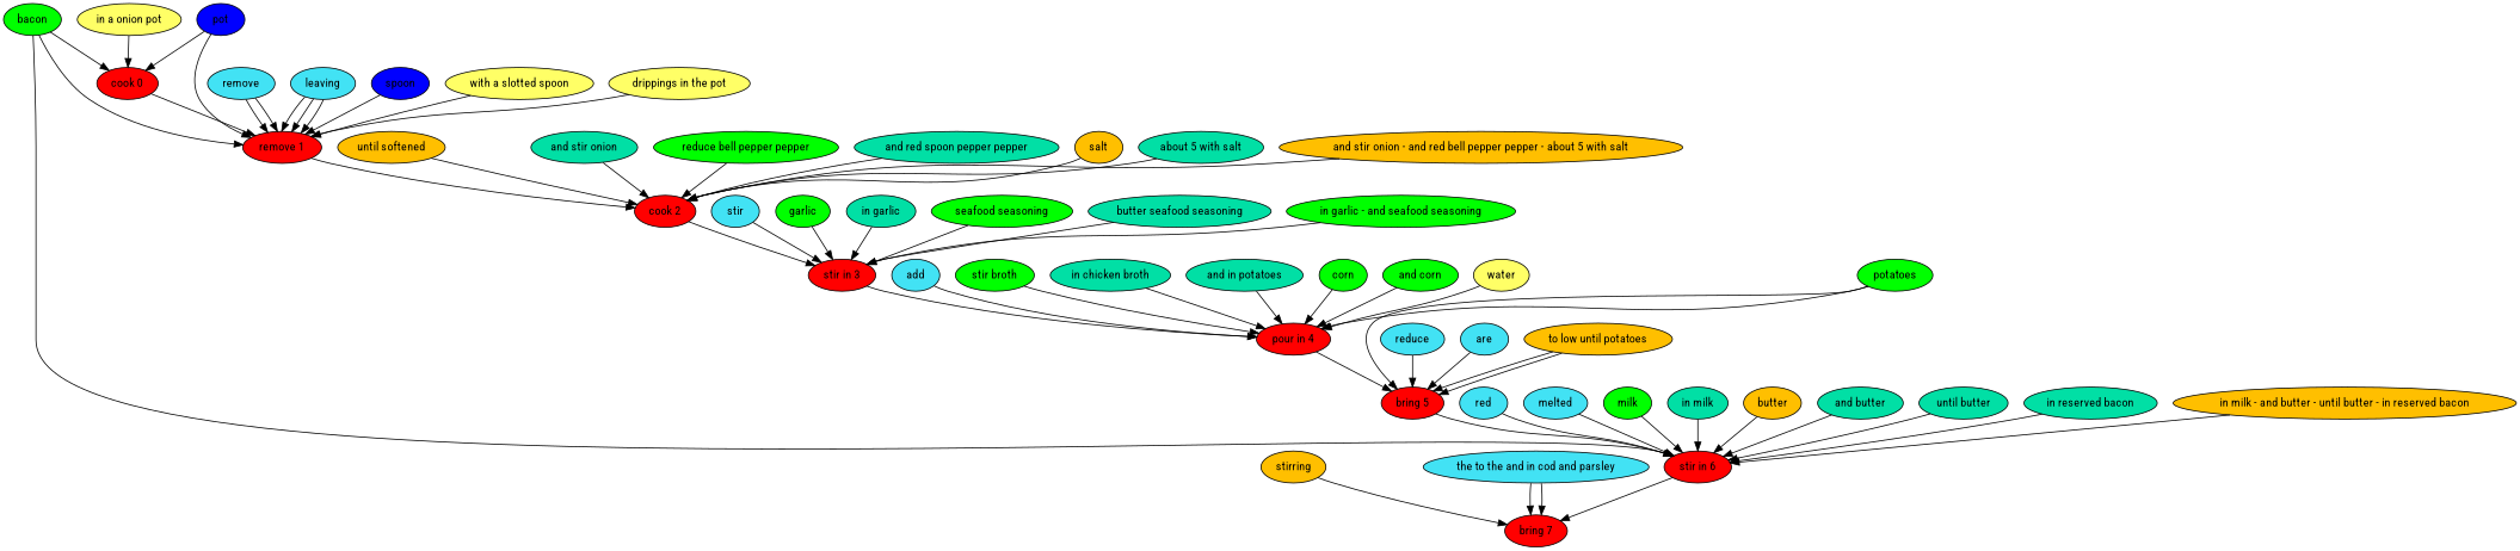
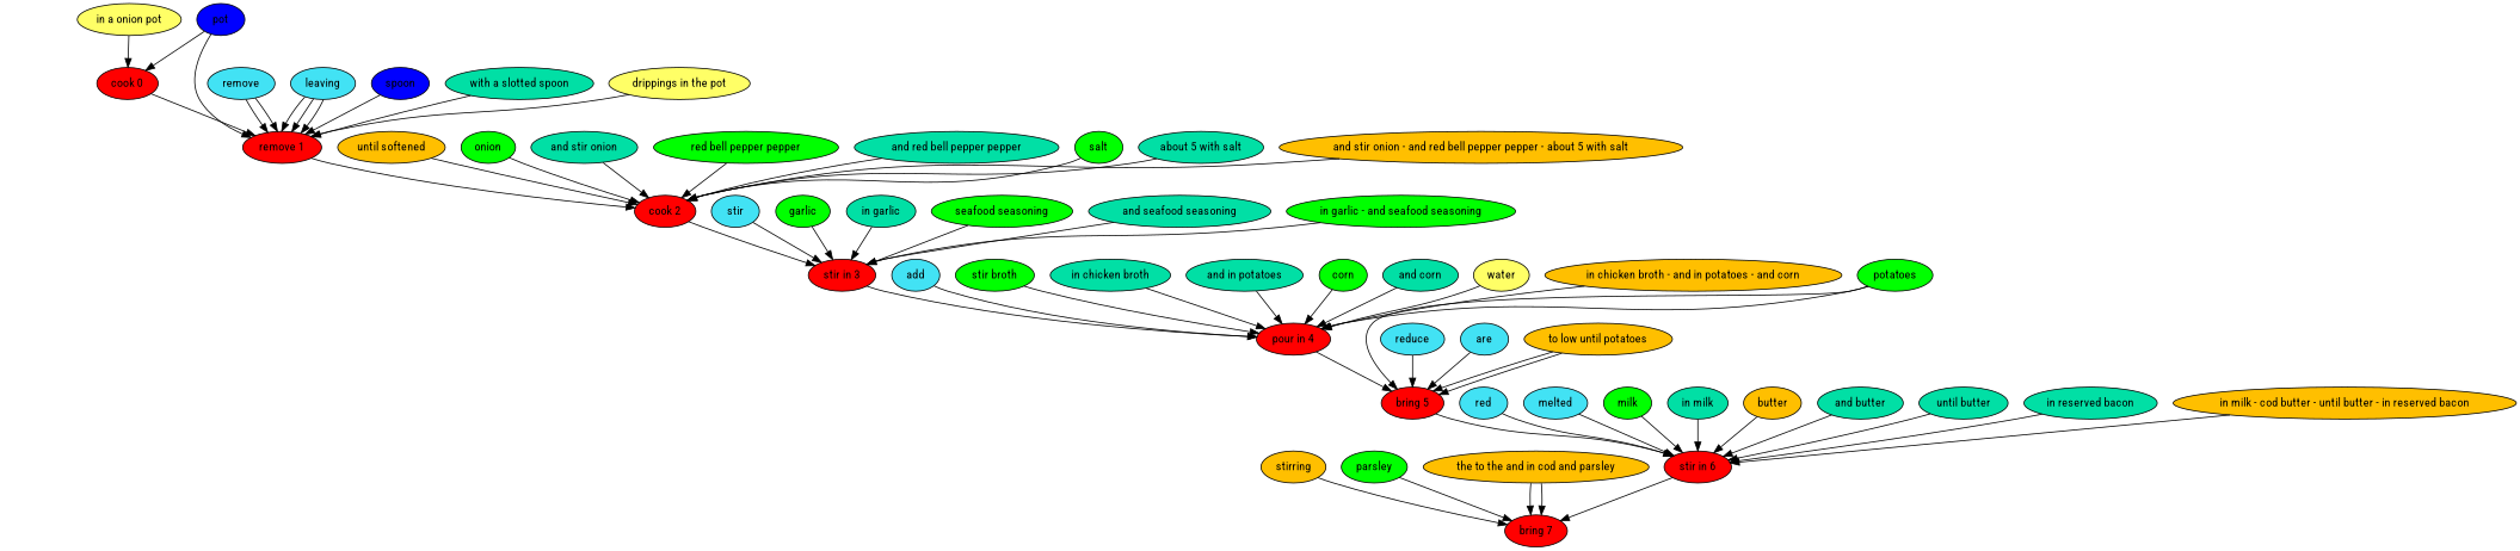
  digraph {
    fontname="Roboto Condensed"
    node [fillcolor=green fontname="Roboto Condensed" style=filled]
    edge [fontname="Roboto Condensed"]
    "cook 0" [fillcolor=red]
    "remove 1" [fillcolor=red]
    "cook 2" [fillcolor=red]
-   bacon
    "stir in 6" [fillcolor=red]
    "bring 7" [fillcolor=red]
    pot [fillcolor="#0000ff"]
    n8 [fillcolor="#ffff66" label="in a onion pot"]
    "stir in 3" [fillcolor=red]
    remove [fillcolor="#42e2f4"]
    leaving [fillcolor="#42e2f4"]
    spoon [fillcolor="#0000ff"]
-   "with a slotted spoon" [fillcolor="#ffff66"]
+   "with a slotted spoon" [fillcolor="#01DFA5"]
    "drippings in the pot" [fillcolor="#ffff66"]
    "pour in 4" [fillcolor=red]
    "until softened" [fillcolor="#FFBF00"]
+   onion
    "and stir onion" [fillcolor="#01DFA5"]
-   "red bell pepper pepper" [label="reduce bell pepper pepper"]
-   "and red bell pepper pepper" [fillcolor="#01DFA5" label="and red spoon pepper pepper"]
-   salt [fillcolor="#FFBF00"]
+   "red bell pepper pepper"
+   "and red bell pepper pepper" [fillcolor="#01DFA5"]
+   salt
    "about 5 with salt" [fillcolor="#01DFA5"]
    "and stir onion - and red bell pepper pepper - about 5 with salt" [fillcolor="#FFBF00"]
    "bring 5" [fillcolor=red]
    stir [fillcolor="#42e2f4"]
    garlic
    "in garlic" [fillcolor="#01DFA5"]
    "seafood seasoning"
-   "and seafood seasoning" [fillcolor="#01DFA5" label="butter seafood seasoning"]
+   "and seafood seasoning" [fillcolor="#01DFA5"]
    "in garlic - and seafood seasoning"
    add [fillcolor="#42e2f4"]
    n32 [label="stir broth"]
    "in chicken broth" [fillcolor="#01DFA5"]
    potatoes
    "and in potatoes" [fillcolor="#01DFA5"]
    corn
-   "and corn"
+   "and corn" [fillcolor="#01DFA5"]
    water [fillcolor="#ffff66"]
+   "in chicken broth - and in potatoes - and corn" [fillcolor="#FFBF00"]
    reduce [fillcolor="#42e2f4"]
    are [fillcolor="#42e2f4"]
    "to low until potatoes" [fillcolor="#FFBF00"]
    n43 [fillcolor="#42e2f4" label=red]
    melted [fillcolor="#42e2f4"]
    milk
    "in milk" [fillcolor="#01DFA5"]
    butter [fillcolor="#FFBF00"]
    "and butter" [fillcolor="#01DFA5"]
    "until butter" [fillcolor="#01DFA5"]
    "in reserved bacon" [fillcolor="#01DFA5"]
-   "in milk - and butter - until butter - in reserved bacon" [fillcolor="#FFBF00"]
+   "in milk - and butter - until butter - in reserved bacon" [fillcolor="#FFBF00" label="in milk - cod butter - until butter - in reserved bacon"]
    stirring [fillcolor="#FFBF00"]
-   "the to the and in cod and parsley" [fillcolor="#42e2f4"]
+   parsley
+   "the to the and in cod and parsley" [fillcolor="#FFBF00"]
    "cook 0" -> "remove 1"
    "remove 1" -> "cook 2"
    "cook 2" -> "stir in 3"
-   bacon -> "cook 0"
-   bacon -> "remove 1"
-   bacon -> "stir in 6"
    "stir in 6" -> "bring 7"
    pot -> "cook 0"
    pot -> "remove 1"
    n8 -> "cook 0"
    "stir in 3" -> "pour in 4"
    remove -> "remove 1"
    remove -> "remove 1"
    leaving -> "remove 1"
    leaving -> "remove 1"
    leaving -> "remove 1"
    spoon -> "remove 1"
    "with a slotted spoon" -> "remove 1"
    "drippings in the pot" -> "remove 1"
    "pour in 4" -> "bring 5"
    "until softened" -> "cook 2"
+   onion -> "cook 2"
    "and stir onion" -> "cook 2"
    "red bell pepper pepper" -> "cook 2"
    "and red bell pepper pepper" -> "cook 2"
    salt -> "cook 2"
    "about 5 with salt" -> "cook 2"
    "and stir onion - and red bell pepper pepper - about 5 with salt" -> "cook 2"
    "bring 5" -> "stir in 6"
    stir -> "stir in 3"
    garlic -> "stir in 3"
    "in garlic" -> "stir in 3"
    "seafood seasoning" -> "stir in 3"
    "and seafood seasoning" -> "stir in 3"
    "in garlic - and seafood seasoning" -> "stir in 3"
    add -> "pour in 4"
    n32 -> "pour in 4"
    "in chicken broth" -> "pour in 4"
    potatoes -> "pour in 4"
    potatoes -> "bring 5"
    "and in potatoes" -> "pour in 4"
    corn -> "pour in 4"
    "and corn" -> "pour in 4"
    water -> "pour in 4"
+   "in chicken broth - and in potatoes - and corn" -> "pour in 4"
    reduce -> "bring 5"
    are -> "bring 5"
    "to low until potatoes" -> "bring 5"
    "to low until potatoes" -> "bring 5"
    n43 -> "stir in 6"
    melted -> "stir in 6"
    milk -> "stir in 6"
    "in milk" -> "stir in 6"
    butter -> "stir in 6"
    "and butter" -> "stir in 6"
    "until butter" -> "stir in 6"
    "in reserved bacon" -> "stir in 6"
    "in milk - and butter - until butter - in reserved bacon" -> "stir in 6"
    stirring -> "bring 7"
+   parsley -> "bring 7"
    "the to the and in cod and parsley" -> "bring 7"
    "the to the and in cod and parsley" -> "bring 7"
  }
